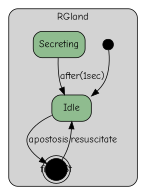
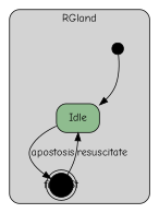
  digraph {
    compound=true
    fontname="Comic Neue"
    rankdir=TB
    node [fillcolor=black fontname="Comic Neue" shape=box style="filled,rounded"]
    edge [fontname="Comic Neue"]
    init_St [height=.2 shape=point width=.2 style=""]
    n2 [fillcolor=darkseagreen label=Idle]
-   n3 [fillcolor=darkseagreen label=Secreting]
    final_St [fixedsize=true height=.3 shape=doublecircle style=filled width=.3]
    subgraph cluster_1 {
      fillcolor=lightgray
      label=RGland
      style="filled,rounded"
      init_St
      n2
-     n3
      final_St
    }
    init_St -> n2
    n2 -> final_St [label=apostosis]
-   n3 -> n2 [label="after(1sec)"]
    final_St -> n2 [label=resuscitate]
  }
